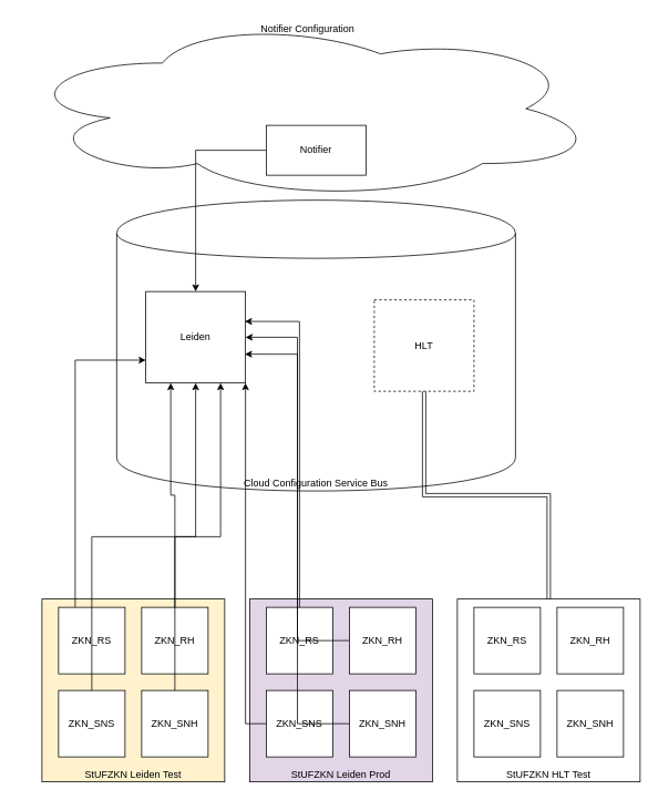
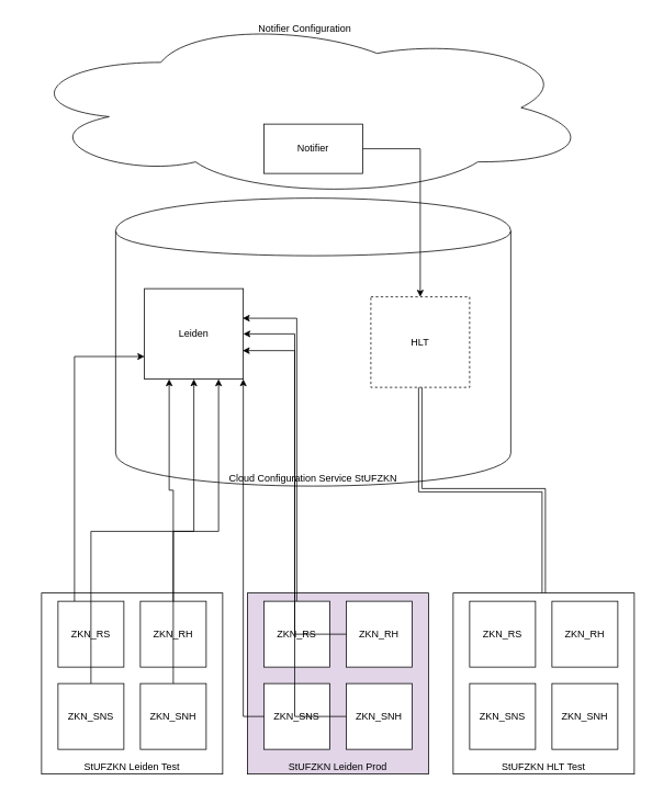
  <mxCell id="0" />
  <mxCell id="1" parent="0" />
  <mxCell id="2" value="Notifier Configuration" style="ellipse;shape=cloud;whiteSpace=wrap;html=1;verticalAlign=top;" vertex="1" parent="1"><mxGeometry x="20" y="20" width="700" height="220" as="geometry" /></mxCell>
- <mxCell id="3" value="Cloud Configuration Service Bus" style="shape=cylinder;whiteSpace=wrap;html=1;boundedLbl=1;backgroundOutline=1;verticalAlign=bottom;" vertex="1" parent="1"><mxGeometry x="140" y="240" width="480" height="350" as="geometry" /></mxCell>
+ <mxCell id="3" value="Cloud Configuration Service StUFZKN" style="shape=cylinder;whiteSpace=wrap;html=1;boundedLbl=1;backgroundOutline=1;verticalAlign=bottom;" vertex="1" parent="1"><mxGeometry x="140" y="240" width="480" height="350" as="geometry" /></mxCell>
  <mxCell id="4" value="Leiden" style="rounded=0;whiteSpace=wrap;html=1;" vertex="1" parent="1"><mxGeometry x="175" y="350" width="120" height="110" as="geometry" /></mxCell>
  <mxCell id="5" value="HLT" style="rounded=0;whiteSpace=wrap;html=1;dashed=1;" vertex="1" parent="1"><mxGeometry x="450" y="360" width="120" height="110" as="geometry" /></mxCell>
  <mxCell id="6" value="" style="group" vertex="1" connectable="0" parent="1"><mxGeometry x="50" y="720" width="220" height="220" as="geometry" /></mxCell>
  <mxCell id="7" value="" style="group" vertex="1" connectable="0" parent="6"><mxGeometry width="220" height="220" as="geometry" /></mxCell>
- <mxCell id="8" value="StUFZKN Leiden Test" style="whiteSpace=wrap;html=1;aspect=fixed;verticalAlign=bottom;fillColor=#fff2cc;" vertex="1" parent="7"><mxGeometry width="220" height="220" as="geometry" /></mxCell>
+ <mxCell id="8" value="StUFZKN Leiden Test" style="whiteSpace=wrap;html=1;aspect=fixed;verticalAlign=bottom;" vertex="1" parent="7"><mxGeometry width="220" height="220" as="geometry" /></mxCell>
  <mxCell id="9" value="ZKN_RH" style="whiteSpace=wrap;html=1;aspect=fixed;" vertex="1" parent="7"><mxGeometry x="120" y="10" width="80" height="80" as="geometry" /></mxCell>
  <mxCell id="10" value="ZKN_RS" style="whiteSpace=wrap;html=1;aspect=fixed;" vertex="1" parent="7"><mxGeometry x="20" y="10" width="80" height="80" as="geometry" /></mxCell>
  <mxCell id="11" value="ZKN_SNS" style="whiteSpace=wrap;html=1;aspect=fixed;" vertex="1" parent="7"><mxGeometry x="20" y="110" width="80" height="80" as="geometry" /></mxCell>
  <mxCell id="12" value="ZKN_SNH" style="whiteSpace=wrap;html=1;aspect=fixed;" vertex="1" parent="7"><mxGeometry x="120" y="110" width="80" height="80" as="geometry" /></mxCell>
  <mxCell id="13" value="" style="group" vertex="1" connectable="0" parent="1"><mxGeometry x="300" y="720" width="220" height="220" as="geometry" /></mxCell>
  <mxCell id="14" value="" style="group" vertex="1" connectable="0" parent="13"><mxGeometry width="220" height="220" as="geometry" /></mxCell>
  <mxCell id="15" value="StUFZKN Leiden Prod" style="whiteSpace=wrap;html=1;aspect=fixed;verticalAlign=bottom;fillColor=#e1d5e7;" vertex="1" parent="14"><mxGeometry width="220" height="220" as="geometry" /></mxCell>
  <mxCell id="16" value="ZKN_RH" style="whiteSpace=wrap;html=1;aspect=fixed;" vertex="1" parent="14"><mxGeometry x="120" y="10" width="80" height="80" as="geometry" /></mxCell>
  <mxCell id="17" value="ZKN_RS" style="whiteSpace=wrap;html=1;aspect=fixed;" vertex="1" parent="14"><mxGeometry x="20" y="10" width="80" height="80" as="geometry" /></mxCell>
  <mxCell id="18" value="ZKN_SNS" style="whiteSpace=wrap;html=1;aspect=fixed;" vertex="1" parent="14"><mxGeometry x="20" y="110" width="80" height="80" as="geometry" /></mxCell>
  <mxCell id="19" value="ZKN_SNH" style="whiteSpace=wrap;html=1;aspect=fixed;" vertex="1" parent="14"><mxGeometry x="120" y="110" width="80" height="80" as="geometry" /></mxCell>
  <mxCell id="20" value="" style="group" vertex="1" connectable="0" parent="1"><mxGeometry x="550" y="720" width="220" height="220" as="geometry" /></mxCell>
  <mxCell id="21" value="" style="group" vertex="1" connectable="0" parent="20"><mxGeometry width="220" height="220" as="geometry" /></mxCell>
  <mxCell id="22" value="StUFZKN HLT Test" style="whiteSpace=wrap;html=1;aspect=fixed;verticalAlign=bottom;" vertex="1" parent="21"><mxGeometry width="220" height="220" as="geometry" /></mxCell>
  <mxCell id="23" value="ZKN_RH" style="whiteSpace=wrap;html=1;aspect=fixed;" vertex="1" parent="21"><mxGeometry x="120" y="10" width="80" height="80" as="geometry" /></mxCell>
  <mxCell id="24" value="ZKN_RS" style="whiteSpace=wrap;html=1;aspect=fixed;" vertex="1" parent="21"><mxGeometry x="20" y="10" width="80" height="80" as="geometry" /></mxCell>
  <mxCell id="25" value="ZKN_SNS" style="whiteSpace=wrap;html=1;aspect=fixed;" vertex="1" parent="21"><mxGeometry x="20" y="110" width="80" height="80" as="geometry" /></mxCell>
  <mxCell id="26" value="ZKN_SNH" style="whiteSpace=wrap;html=1;aspect=fixed;" vertex="1" parent="21"><mxGeometry x="120" y="110" width="80" height="80" as="geometry" /></mxCell>
  <mxCell id="27" style="edgeStyle=orthogonalEdgeStyle;rounded=0;orthogonalLoop=1;jettySize=auto;html=1;entryX=0.25;entryY=1;entryDx=0;entryDy=0;" edge="1" parent="1" source="9" target="4"><mxGeometry relative="1" as="geometry" /></mxCell>
  <mxCell id="28" style="edgeStyle=orthogonalEdgeStyle;rounded=0;orthogonalLoop=1;jettySize=auto;html=1;exitX=0.5;exitY=0;exitDx=0;exitDy=0;" edge="1" parent="1" source="11" target="4"><mxGeometry relative="1" as="geometry" /></mxCell>
  <mxCell id="29" style="edgeStyle=orthogonalEdgeStyle;rounded=0;orthogonalLoop=1;jettySize=auto;html=1;exitX=0.25;exitY=0;exitDx=0;exitDy=0;entryX=0;entryY=0.75;entryDx=0;entryDy=0;" edge="1" parent="1" source="10" target="4"><mxGeometry relative="1" as="geometry" /></mxCell>
  <mxCell id="30" style="edgeStyle=orthogonalEdgeStyle;rounded=0;orthogonalLoop=1;jettySize=auto;html=1;exitX=0.5;exitY=0;exitDx=0;exitDy=0;entryX=0.75;entryY=1;entryDx=0;entryDy=0;" edge="1" parent="1" source="12" target="4"><mxGeometry relative="1" as="geometry" /></mxCell>
  <mxCell id="31" style="edgeStyle=orthogonalEdgeStyle;rounded=0;orthogonalLoop=1;jettySize=auto;html=1;exitX=0.5;exitY=0;exitDx=0;exitDy=0;entryX=0.994;entryY=0.327;entryDx=0;entryDy=0;entryPerimeter=0;" edge="1" parent="1" source="17" target="4"><mxGeometry relative="1" as="geometry" /></mxCell>
  <mxCell id="32" style="edgeStyle=orthogonalEdgeStyle;rounded=0;orthogonalLoop=1;jettySize=auto;html=1;entryX=1;entryY=0.5;entryDx=0;entryDy=0;" edge="1" parent="1" source="16" target="4"><mxGeometry relative="1" as="geometry" /></mxCell>
  <mxCell id="33" style="edgeStyle=orthogonalEdgeStyle;rounded=0;orthogonalLoop=1;jettySize=auto;html=1;exitX=0;exitY=0.5;exitDx=0;exitDy=0;entryX=1;entryY=1;entryDx=0;entryDy=0;" edge="1" parent="1" source="18" target="4"><mxGeometry relative="1" as="geometry" /></mxCell>
  <mxCell id="34" style="edgeStyle=orthogonalEdgeStyle;rounded=0;orthogonalLoop=1;jettySize=auto;html=1;exitX=0;exitY=0.5;exitDx=0;exitDy=0;entryX=0.994;entryY=0.685;entryDx=0;entryDy=0;entryPerimeter=0;" edge="1" parent="1" source="19" target="4"><mxGeometry relative="1" as="geometry" /></mxCell>
- <mxCell id="35" style="edgeStyle=orthogonalEdgeStyle;rounded=0;orthogonalLoop=1;jettySize=auto;html=1;" edge="1" parent="1" source="36" target="4"><mxGeometry relative="1" as="geometry" /></mxCell>
+ <mxCell id="35" style="edgeStyle=orthogonalEdgeStyle;rounded=0;orthogonalLoop=1;jettySize=auto;html=1;" edge="1" parent="1" source="36" target="5"><mxGeometry relative="1" as="geometry" /></mxCell>
  <mxCell id="36" value="Notifier" style="whiteSpace=wrap;html=1;rounded=0;" vertex="1" parent="1"><mxGeometry x="320" y="150" width="120" height="60" as="geometry" /></mxCell>
  <mxCell id="37" style="edgeStyle=orthogonalEdgeStyle;rounded=0;orthogonalLoop=1;jettySize=auto;html=1;exitX=0.5;exitY=0;exitDx=0;exitDy=0;shape=link;" edge="1" parent="1" source="22" target="5"><mxGeometry relative="1" as="geometry" /></mxCell>
